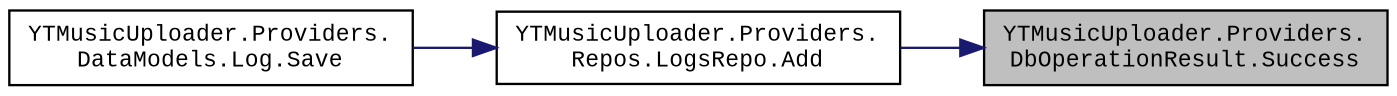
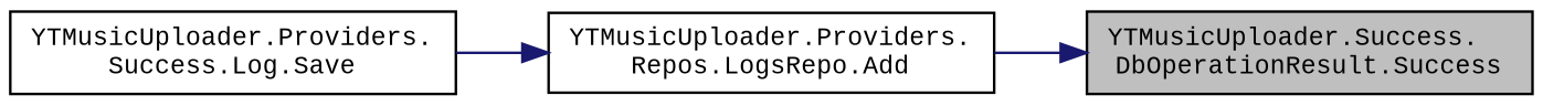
  digraph {
    fontname="Liberation Mono"
    rankdir=RL
    node [color=black fillcolor=white fontname="Liberation Mono" fontsize=10 shape=record style=filled]
    edge [color=midnightblue dir=back fontname="Liberation Mono" fontsize=10 labelfontname=Helvetica labelfontsize=10 style=solid]
-   n1 [fillcolor=grey75 fontcolor=black height=0.2 label="YTMusicUploader.Providers.\lDbOperationResult.Success" width=0.4]
+   n1 [fillcolor=grey75 fontcolor=black height=0.2 label="YTMusicUploader.Success.\lDbOperationResult.Success" width=0.4]
    n2 [height=0.2 label="YTMusicUploader.Providers.\lRepos.LogsRepo.Add" width=0.4]
-   n3 [height=0.2 label="YTMusicUploader.Providers.\lDataModels.Log.Save" width=0.4]
+   n3 [height=0.2 label="YTMusicUploader.Providers.\lSuccess.Log.Save" width=0.4]
    n1 -> n2
    n2 -> n3
  }
